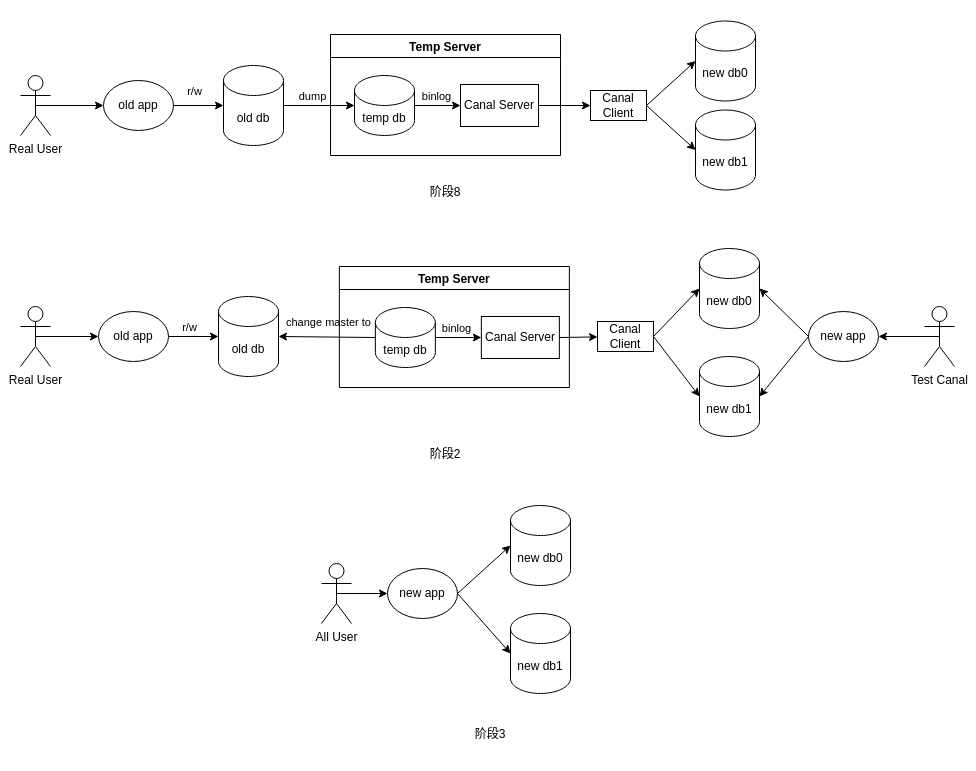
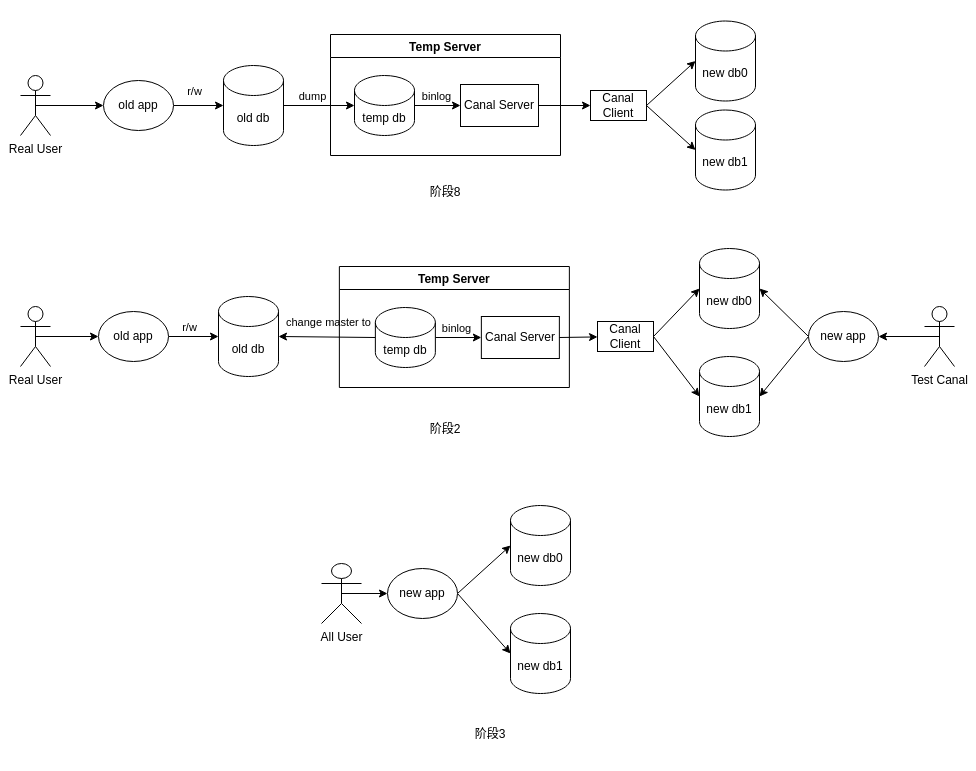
  <mxCell id="0" />
  <mxCell id="1" parent="0" />
  <mxCell id="2" style="edgeStyle=orthogonalEdgeStyle;rounded=0;orthogonalLoop=1;jettySize=auto;html=1;exitX=1;exitY=0.5;exitDx=0;exitDy=0;exitPerimeter=0;entryX=0;entryY=0.5;entryDx=0;entryDy=0;entryPerimeter=0;" parent="1" source="4" target="44" edge="1"><mxGeometry relative="1" as="geometry" /></mxCell>
  <mxCell id="3" value="dump" style="edgeLabel;html=1;align=center;verticalAlign=middle;resizable=0;points=[];" parent="2" vertex="1" connectable="0"><mxGeometry x="-0.219" y="2" relative="1" as="geometry"><mxPoint y="-8" as="offset" /></mxGeometry></mxCell>
  <mxCell id="4" value="old db" style="shape=cylinder3;whiteSpace=wrap;html=1;boundedLbl=1;backgroundOutline=1;size=15;" parent="1" vertex="1"><mxGeometry x="223" y="65" width="60" height="80" as="geometry" /></mxCell>
  <mxCell id="5" style="rounded=0;orthogonalLoop=1;jettySize=auto;html=1;exitX=1;exitY=0.5;exitDx=0;exitDy=0;entryX=0;entryY=0.5;entryDx=0;entryDy=0;entryPerimeter=0;" parent="1" source="7" target="8" edge="1"><mxGeometry relative="1" as="geometry" /></mxCell>
  <mxCell id="6" style="edgeStyle=none;rounded=0;orthogonalLoop=1;jettySize=auto;html=1;exitX=1;exitY=0.5;exitDx=0;exitDy=0;entryX=0;entryY=0.5;entryDx=0;entryDy=0;entryPerimeter=0;" parent="1" source="7" target="9" edge="1"><mxGeometry relative="1" as="geometry" /></mxCell>
  <mxCell id="7" value="Canal Client" style="rounded=0;whiteSpace=wrap;html=1;" parent="1" vertex="1"><mxGeometry x="590" y="90" width="56" height="30" as="geometry" /></mxCell>
  <mxCell id="8" value="new db0" style="shape=cylinder3;whiteSpace=wrap;html=1;boundedLbl=1;backgroundOutline=1;size=15;" parent="1" vertex="1"><mxGeometry x="695" y="20.5" width="60" height="80" as="geometry" /></mxCell>
  <mxCell id="9" value="new db1" style="shape=cylinder3;whiteSpace=wrap;html=1;boundedLbl=1;backgroundOutline=1;size=15;" parent="1" vertex="1"><mxGeometry x="695" y="109.5" width="60" height="80" as="geometry" /></mxCell>
  <mxCell id="10" value="old db" style="shape=cylinder3;whiteSpace=wrap;html=1;boundedLbl=1;backgroundOutline=1;size=15;" parent="1" vertex="1"><mxGeometry x="218" y="296" width="60" height="80" as="geometry" /></mxCell>
  <mxCell id="11" style="edgeStyle=none;rounded=0;orthogonalLoop=1;jettySize=auto;html=1;exitX=0;exitY=0.5;exitDx=0;exitDy=0;exitPerimeter=0;entryX=1;entryY=0.5;entryDx=0;entryDy=0;entryPerimeter=0;" parent="1" source="50" target="10" edge="1"><mxGeometry relative="1" as="geometry" /></mxCell>
  <mxCell id="12" value="change master to" style="edgeLabel;html=1;align=center;verticalAlign=middle;resizable=0;points=[];" parent="11" vertex="1" connectable="0"><mxGeometry x="0.352" y="-2" relative="1" as="geometry"><mxPoint x="18" y="-13" as="offset" /></mxGeometry></mxCell>
  <mxCell id="13" style="rounded=0;orthogonalLoop=1;jettySize=auto;html=1;exitX=1;exitY=0.5;exitDx=0;exitDy=0;entryX=0;entryY=0.5;entryDx=0;entryDy=0;entryPerimeter=0;" parent="1" source="15" target="16" edge="1"><mxGeometry relative="1" as="geometry" /></mxCell>
  <mxCell id="14" style="edgeStyle=none;rounded=0;orthogonalLoop=1;jettySize=auto;html=1;exitX=1;exitY=0.5;exitDx=0;exitDy=0;entryX=0;entryY=0.5;entryDx=0;entryDy=0;entryPerimeter=0;" parent="1" source="15" target="17" edge="1"><mxGeometry relative="1" as="geometry" /></mxCell>
  <mxCell id="15" value="Canal Client" style="rounded=0;whiteSpace=wrap;html=1;" parent="1" vertex="1"><mxGeometry x="597" y="321" width="56" height="30" as="geometry" /></mxCell>
  <mxCell id="16" value="new db0" style="shape=cylinder3;whiteSpace=wrap;html=1;boundedLbl=1;backgroundOutline=1;size=15;" parent="1" vertex="1"><mxGeometry x="699" y="248" width="60" height="80" as="geometry" /></mxCell>
  <mxCell id="17" value="new db1" style="shape=cylinder3;whiteSpace=wrap;html=1;boundedLbl=1;backgroundOutline=1;size=15;" parent="1" vertex="1"><mxGeometry x="699" y="356" width="60" height="80" as="geometry" /></mxCell>
  <mxCell id="18" style="edgeStyle=none;rounded=0;orthogonalLoop=1;jettySize=auto;html=1;exitX=1;exitY=0.5;exitDx=0;exitDy=0;entryX=0;entryY=0.5;entryDx=0;entryDy=0;entryPerimeter=0;" parent="1" source="20" target="4" edge="1"><mxGeometry relative="1" as="geometry" /></mxCell>
  <mxCell id="19" value="r/w" style="edgeLabel;html=1;align=center;verticalAlign=middle;resizable=0;points=[];" parent="18" vertex="1" connectable="0"><mxGeometry x="-0.413" y="3" relative="1" as="geometry"><mxPoint x="5" y="-12" as="offset" /></mxGeometry></mxCell>
  <mxCell id="20" value="old app" style="ellipse;whiteSpace=wrap;html=1;" parent="1" vertex="1"><mxGeometry x="103" y="80" width="70" height="50" as="geometry" /></mxCell>
  <mxCell id="21" style="edgeStyle=none;rounded=0;orthogonalLoop=1;jettySize=auto;html=1;exitX=1;exitY=0.5;exitDx=0;exitDy=0;entryX=0;entryY=0.5;entryDx=0;entryDy=0;entryPerimeter=0;" parent="1" source="23" target="10" edge="1"><mxGeometry relative="1" as="geometry" /></mxCell>
  <mxCell id="22" value="r/w" style="edgeLabel;html=1;align=center;verticalAlign=middle;resizable=0;points=[];" parent="21" vertex="1" connectable="0"><mxGeometry x="-0.413" y="1" relative="1" as="geometry"><mxPoint x="5" y="-9" as="offset" /></mxGeometry></mxCell>
  <mxCell id="23" value="old app" style="ellipse;whiteSpace=wrap;html=1;" parent="1" vertex="1"><mxGeometry x="98" y="311" width="70" height="50" as="geometry" /></mxCell>
  <mxCell id="24" style="edgeStyle=none;rounded=0;orthogonalLoop=1;jettySize=auto;html=1;exitX=0;exitY=0.5;exitDx=0;exitDy=0;entryX=1;entryY=0.5;entryDx=0;entryDy=0;entryPerimeter=0;" parent="1" source="26" target="16" edge="1"><mxGeometry relative="1" as="geometry" /></mxCell>
  <mxCell id="25" style="edgeStyle=none;rounded=0;orthogonalLoop=1;jettySize=auto;html=1;exitX=0;exitY=0.5;exitDx=0;exitDy=0;entryX=1;entryY=0.5;entryDx=0;entryDy=0;entryPerimeter=0;" parent="1" source="26" target="17" edge="1"><mxGeometry relative="1" as="geometry" /></mxCell>
  <mxCell id="26" value="new app" style="ellipse;whiteSpace=wrap;html=1;" parent="1" vertex="1"><mxGeometry x="808" y="311" width="70" height="50" as="geometry" /></mxCell>
  <mxCell id="27" style="edgeStyle=none;rounded=0;orthogonalLoop=1;jettySize=auto;html=1;exitX=0.5;exitY=0.5;exitDx=0;exitDy=0;exitPerimeter=0;entryX=1;entryY=0.5;entryDx=0;entryDy=0;" parent="1" source="28" target="26" edge="1"><mxGeometry relative="1" as="geometry" /></mxCell>
  <mxCell id="28" value="Test Canal" style="shape=umlActor;verticalLabelPosition=bottom;verticalAlign=top;html=1;outlineConnect=0;" parent="1" vertex="1"><mxGeometry x="924" y="306" width="30" height="60" as="geometry" /></mxCell>
  <mxCell id="29" style="edgeStyle=none;rounded=0;orthogonalLoop=1;jettySize=auto;html=1;exitX=0.5;exitY=0.5;exitDx=0;exitDy=0;exitPerimeter=0;entryX=0;entryY=0.5;entryDx=0;entryDy=0;" parent="1" source="31" target="20" edge="1"><mxGeometry relative="1" as="geometry" /></mxCell>
  <mxCell id="30" style="edgeStyle=none;rounded=0;orthogonalLoop=1;jettySize=auto;html=1;exitX=0.5;exitY=0.5;exitDx=0;exitDy=0;exitPerimeter=0;entryX=0;entryY=0.5;entryDx=0;entryDy=0;" parent="1" source="39" target="23" edge="1"><mxGeometry relative="1" as="geometry" /></mxCell>
  <mxCell id="31" value="Real User" style="shape=umlActor;verticalLabelPosition=bottom;verticalAlign=top;html=1;outlineConnect=0;" parent="1" vertex="1"><mxGeometry x="20" y="75" width="30" height="60" as="geometry" /></mxCell>
  <mxCell id="32" value="new db0" style="shape=cylinder3;whiteSpace=wrap;html=1;boundedLbl=1;backgroundOutline=1;size=15;" parent="1" vertex="1"><mxGeometry x="510" y="505" width="60" height="80" as="geometry" /></mxCell>
  <mxCell id="33" value="new db1" style="shape=cylinder3;whiteSpace=wrap;html=1;boundedLbl=1;backgroundOutline=1;size=15;" parent="1" vertex="1"><mxGeometry x="510" y="613" width="60" height="80" as="geometry" /></mxCell>
  <mxCell id="34" style="edgeStyle=none;rounded=0;orthogonalLoop=1;jettySize=auto;html=1;exitX=1;exitY=0.5;exitDx=0;exitDy=0;entryX=0;entryY=0.5;entryDx=0;entryDy=0;entryPerimeter=0;" parent="1" source="36" target="32" edge="1"><mxGeometry relative="1" as="geometry" /></mxCell>
  <mxCell id="35" style="edgeStyle=none;rounded=0;orthogonalLoop=1;jettySize=auto;html=1;exitX=1;exitY=0.5;exitDx=0;exitDy=0;entryX=0;entryY=0.5;entryDx=0;entryDy=0;entryPerimeter=0;" parent="1" source="36" target="33" edge="1"><mxGeometry relative="1" as="geometry" /></mxCell>
  <mxCell id="36" value="new app" style="ellipse;whiteSpace=wrap;html=1;" parent="1" vertex="1"><mxGeometry x="387" y="568" width="70" height="50" as="geometry" /></mxCell>
  <mxCell id="37" style="edgeStyle=none;rounded=0;orthogonalLoop=1;jettySize=auto;html=1;exitX=0.5;exitY=0.5;exitDx=0;exitDy=0;exitPerimeter=0;entryX=0;entryY=0.5;entryDx=0;entryDy=0;" parent="1" source="38" target="36" edge="1"><mxGeometry relative="1" as="geometry" /></mxCell>
- <mxCell id="38" value="All User" style="shape=umlActor;verticalLabelPosition=bottom;verticalAlign=top;html=1;outlineConnect=0;" parent="1" vertex="1"><mxGeometry x="321" y="563" width="30" height="60" as="geometry" /></mxCell>
+ <mxCell id="38" value="All User" style="shape=umlActor;verticalLabelPosition=bottom;verticalAlign=top;html=1;outlineConnect=0;" parent="1" vertex="1"><mxGeometry x="321" y="563" width="40" height="60" as="geometry" /></mxCell>
  <mxCell id="39" value="Real User" style="shape=umlActor;verticalLabelPosition=bottom;verticalAlign=top;html=1;outlineConnect=0;" parent="1" vertex="1"><mxGeometry x="20" y="306" width="30" height="60" as="geometry" /></mxCell>
  <mxCell id="40" value="Temp Server" style="swimlane;startSize=23;" vertex="1" parent="1"><mxGeometry x="330" y="34" width="230" height="121" as="geometry" /></mxCell>
  <mxCell id="41" value="Canal Server" style="rounded=0;whiteSpace=wrap;html=1;" vertex="1" parent="40"><mxGeometry x="130" y="50" width="78" height="42" as="geometry" /></mxCell>
  <mxCell id="42" style="edgeStyle=none;rounded=0;orthogonalLoop=1;jettySize=auto;html=1;exitX=1;exitY=0.5;exitDx=0;exitDy=0;exitPerimeter=0;" edge="1" parent="40" source="44" target="41"><mxGeometry relative="1" as="geometry" /></mxCell>
  <mxCell id="43" value="binlog" style="edgeLabel;html=1;align=center;verticalAlign=middle;resizable=0;points=[];" vertex="1" connectable="0" parent="42"><mxGeometry x="-0.313" y="4" relative="1" as="geometry"><mxPoint x="5" y="-6" as="offset" /></mxGeometry></mxCell>
  <mxCell id="44" value="temp db" style="shape=cylinder3;whiteSpace=wrap;html=1;boundedLbl=1;backgroundOutline=1;size=15;" parent="40" vertex="1"><mxGeometry x="24" y="41" width="60" height="60" as="geometry" /></mxCell>
  <mxCell id="45" style="edgeStyle=none;rounded=0;orthogonalLoop=1;jettySize=auto;html=1;exitX=1;exitY=0.5;exitDx=0;exitDy=0;entryX=0;entryY=0.5;entryDx=0;entryDy=0;" edge="1" parent="1" source="41" target="7"><mxGeometry relative="1" as="geometry" /></mxCell>
  <mxCell id="46" value="Temp Server" style="swimlane;startSize=23;" vertex="1" parent="1"><mxGeometry x="338.86" y="266" width="230" height="121" as="geometry" /></mxCell>
  <mxCell id="47" value="Canal Server" style="rounded=0;whiteSpace=wrap;html=1;" vertex="1" parent="46"><mxGeometry x="142" y="50" width="78" height="42" as="geometry" /></mxCell>
  <mxCell id="48" style="edgeStyle=none;rounded=0;orthogonalLoop=1;jettySize=auto;html=1;exitX=1;exitY=0.5;exitDx=0;exitDy=0;exitPerimeter=0;" edge="1" parent="46" source="50" target="47"><mxGeometry relative="1" as="geometry"><mxPoint x="101.0" y="71" as="sourcePoint" /></mxGeometry></mxCell>
  <mxCell id="49" value="binlog" style="edgeLabel;html=1;align=center;verticalAlign=middle;resizable=0;points=[];" vertex="1" connectable="0" parent="48"><mxGeometry x="-0.313" y="4" relative="1" as="geometry"><mxPoint x="5" y="-6" as="offset" /></mxGeometry></mxCell>
  <mxCell id="50" value="temp db" style="shape=cylinder3;whiteSpace=wrap;html=1;boundedLbl=1;backgroundOutline=1;size=15;" vertex="1" parent="46"><mxGeometry x="36" y="41" width="60" height="60" as="geometry" /></mxCell>
  <mxCell id="51" style="edgeStyle=none;rounded=0;orthogonalLoop=1;jettySize=auto;html=1;exitX=1;exitY=0.5;exitDx=0;exitDy=0;" edge="1" parent="1" source="47" target="15"><mxGeometry relative="1" as="geometry" /></mxCell>
  <mxCell id="52" value="阶段8" style="text;html=1;strokeColor=none;fillColor=none;align=center;verticalAlign=middle;whiteSpace=wrap;rounded=0;" vertex="1" parent="1"><mxGeometry x="415" y="177" width="60" height="30" as="geometry" /></mxCell>
- <mxCell id="53" value="阶段2" style="text;html=1;strokeColor=none;fillColor=none;align=center;verticalAlign=middle;whiteSpace=wrap;rounded=0;" vertex="1" parent="1"><mxGeometry x="415" y="439" width="60" height="30" as="geometry" /></mxCell>
+ <mxCell id="53" value="阶段2" style="text;html=1;strokeColor=none;fillColor=none;align=center;verticalAlign=middle;whiteSpace=wrap;rounded=0;" vertex="1" parent="1"><mxGeometry x="415" y="414" width="60" height="30" as="geometry" /></mxCell>
  <mxCell id="54" value="阶段3" style="text;html=1;strokeColor=none;fillColor=none;align=center;verticalAlign=middle;whiteSpace=wrap;rounded=0;" vertex="1" parent="1"><mxGeometry x="460" y="719" width="60" height="30" as="geometry" /></mxCell>
